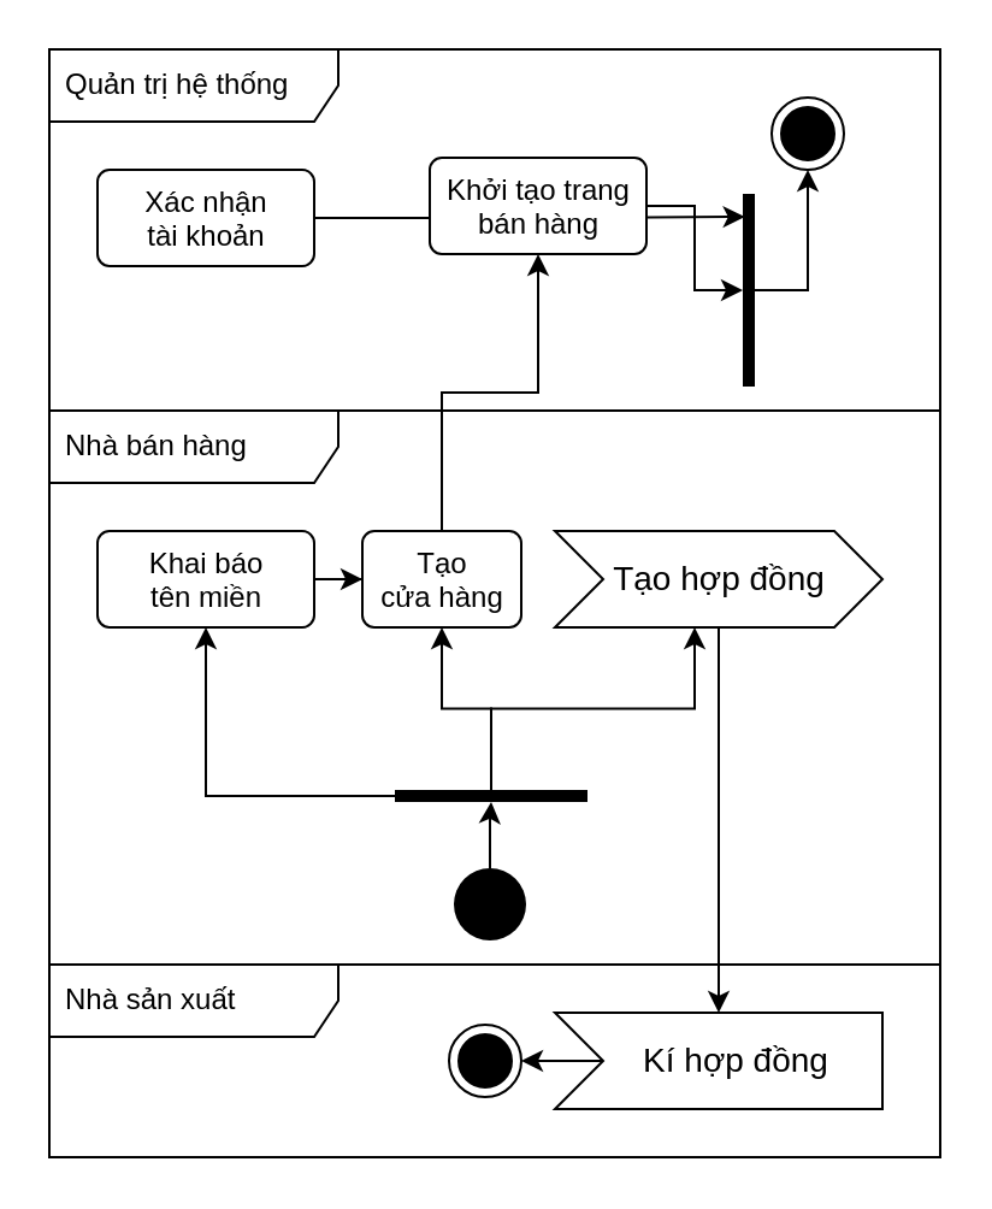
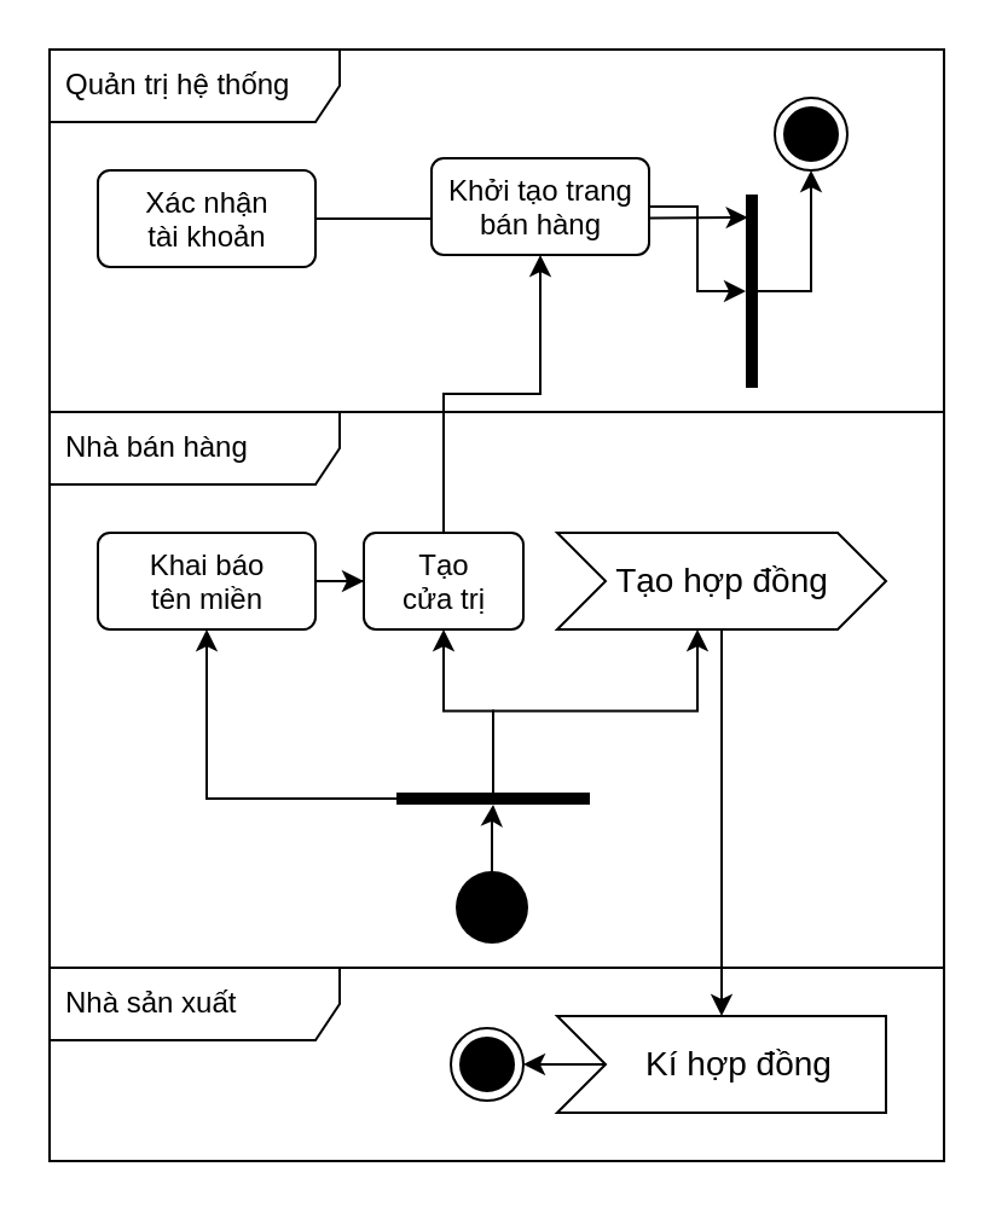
  <mxCell id="0" />
  <mxCell id="1" parent="0" />
  <mxCell id="2" value="Nhà sản xuất" style="shape=umlFrame;whiteSpace=wrap;html=1;width=120;height=30;boundedLbl=1;verticalAlign=middle;align=left;spacingLeft=5;" vertex="1" parent="1"><mxGeometry x="20" y="400" width="370" height="80" as="geometry" /></mxCell>
  <mxCell id="3" value="Nhà bán hàng" style="shape=umlFrame;whiteSpace=wrap;html=1;width=120;height=30;boundedLbl=1;verticalAlign=middle;align=left;spacingLeft=5;" vertex="1" parent="1"><mxGeometry x="20" y="170" width="370" height="230" as="geometry" /></mxCell>
  <mxCell id="4" value="Quản trị hệ thống" style="shape=umlFrame;whiteSpace=wrap;html=1;width=120;height=30;boundedLbl=1;verticalAlign=middle;align=left;spacingLeft=5;" vertex="1" parent="1"><mxGeometry x="20" y="20" width="370" height="150" as="geometry" /></mxCell>
  <mxCell id="5" style="edgeStyle=orthogonalEdgeStyle;rounded=0;orthogonalLoop=1;jettySize=auto;html=1;entryX=0.5;entryY=1;entryDx=0;entryDy=0;" edge="1" parent="1" source="6" target="14"><mxGeometry relative="1" as="geometry" /></mxCell>
- <mxCell id="6" value="Tạo&lt;br&gt;cửa hàng" style="html=1;align=center;verticalAlign=top;rounded=1;absoluteArcSize=1;arcSize=10;dashed=0;" vertex="1" parent="1"><mxGeometry x="150" y="220" width="66" height="40" as="geometry" /></mxCell>
+ <mxCell id="6" value="Tạo&lt;br&gt;cửa trị" style="html=1;align=center;verticalAlign=top;rounded=1;absoluteArcSize=1;arcSize=10;dashed=0;" vertex="1" parent="1"><mxGeometry x="150" y="220" width="66" height="40" as="geometry" /></mxCell>
  <mxCell id="7" style="edgeStyle=orthogonalEdgeStyle;rounded=0;orthogonalLoop=1;jettySize=auto;html=1;" edge="1" parent="1" source="8" target="6"><mxGeometry relative="1" as="geometry" /></mxCell>
  <mxCell id="8" value="Khai báo&lt;br&gt;tên miền" style="html=1;align=center;verticalAlign=top;rounded=1;absoluteArcSize=1;arcSize=10;dashed=0;" vertex="1" parent="1"><mxGeometry x="40" y="220" width="90" height="40" as="geometry" /></mxCell>
  <mxCell id="9" style="edgeStyle=orthogonalEdgeStyle;rounded=0;orthogonalLoop=1;jettySize=auto;html=1;" edge="1" parent="1" source="10" target="16"><mxGeometry relative="1" as="geometry" /></mxCell>
  <mxCell id="10" value="Tạo hợp đồng" style="html=1;shape=mxgraph.infographic.ribbonSimple;notch1=20;notch2=20;align=center;verticalAlign=middle;fontSize=14;fontStyle=0;fillColor=#FFFFFF;" vertex="1" parent="1"><mxGeometry x="230" y="220" width="136" height="40" as="geometry" /></mxCell>
  <mxCell id="11" style="edgeStyle=orthogonalEdgeStyle;rounded=0;orthogonalLoop=1;jettySize=auto;html=1;entryX=0.833;entryY=0.881;entryDx=0;entryDy=0;entryPerimeter=0;" edge="1" parent="1" source="12" target="20"><mxGeometry relative="1" as="geometry" /></mxCell>
  <mxCell id="12" value="Xác nhận&lt;br&gt;tài khoản" style="html=1;align=center;verticalAlign=top;rounded=1;absoluteArcSize=1;arcSize=10;dashed=0;" vertex="1" parent="1"><mxGeometry x="40" y="70" width="90" height="40" as="geometry" /></mxCell>
  <mxCell id="13" style="edgeStyle=orthogonalEdgeStyle;rounded=0;orthogonalLoop=1;jettySize=auto;html=1;" edge="1" parent="1" source="14" target="20"><mxGeometry relative="1" as="geometry" /></mxCell>
  <mxCell id="14" value="Khởi tạo trang&lt;br&gt;bán hàng" style="html=1;align=center;verticalAlign=top;rounded=1;absoluteArcSize=1;arcSize=10;dashed=0;" vertex="1" parent="1"><mxGeometry x="178" y="65" width="90" height="40" as="geometry" /></mxCell>
  <mxCell id="15" style="edgeStyle=orthogonalEdgeStyle;rounded=0;orthogonalLoop=1;jettySize=auto;html=1;exitX=0;exitY=0;exitDx=20;exitDy=20;exitPerimeter=0;entryX=1;entryY=0.5;entryDx=0;entryDy=0;" edge="1" parent="1" source="16" target="17"><mxGeometry relative="1" as="geometry" /></mxCell>
  <mxCell id="16" value="Kí hợp đồng" style="html=1;shape=mxgraph.infographic.ribbonSimple;notch1=20;notch2=0;align=center;verticalAlign=middle;fontSize=14;fontStyle=0;fillColor=#FFFFFF;flipH=0;spacingRight=0;spacingLeft=14;" vertex="1" parent="1"><mxGeometry x="230" y="420" width="136" height="40" as="geometry" /></mxCell>
  <mxCell id="17" value="" style="ellipse;html=1;shape=endState;fillColor=#000000;strokeColor=#000000;" vertex="1" parent="1"><mxGeometry x="186" y="425" width="30" height="30" as="geometry" /></mxCell>
  <mxCell id="18" value="" style="ellipse;html=1;shape=endState;fillColor=#000000;strokeColor=#000000;" vertex="1" parent="1"><mxGeometry x="320" y="40" width="30" height="30" as="geometry" /></mxCell>
  <mxCell id="19" style="edgeStyle=orthogonalEdgeStyle;rounded=0;orthogonalLoop=1;jettySize=auto;html=1;entryX=0.5;entryY=1;entryDx=0;entryDy=0;" edge="1" parent="1" source="20" target="18"><mxGeometry relative="1" as="geometry" /></mxCell>
  <mxCell id="20" value="" style="html=1;points=[];perimeter=orthogonalPerimeter;fillColor=#000000;strokeColor=none;rotation=-180;" vertex="1" parent="1"><mxGeometry x="308" y="80" width="5" height="80" as="geometry" /></mxCell>
  <mxCell id="21" style="edgeStyle=orthogonalEdgeStyle;rounded=0;orthogonalLoop=1;jettySize=auto;html=1;" edge="1" parent="1" source="24" target="8"><mxGeometry relative="1" as="geometry"><Array as="points"><mxPoint x="85" y="330" /></Array></mxGeometry></mxCell>
  <mxCell id="22" style="edgeStyle=orthogonalEdgeStyle;rounded=0;orthogonalLoop=1;jettySize=auto;html=1;" edge="1" parent="1" source="24" target="6"><mxGeometry relative="1" as="geometry" /></mxCell>
  <mxCell id="23" style="edgeStyle=orthogonalEdgeStyle;rounded=0;orthogonalLoop=1;jettySize=auto;html=1;entryX=0;entryY=0;entryDx=58;entryDy=40;entryPerimeter=0;" edge="1" parent="1" source="24" target="10"><mxGeometry relative="1" as="geometry" /></mxCell>
  <mxCell id="24" value="" style="html=1;points=[];perimeter=orthogonalPerimeter;fillColor=#000000;strokeColor=none;rotation=-90;" vertex="1" parent="1"><mxGeometry x="201" y="290" width="5" height="80" as="geometry" /></mxCell>
  <mxCell id="25" style="edgeStyle=orthogonalEdgeStyle;rounded=0;orthogonalLoop=1;jettySize=auto;html=1;" edge="1" parent="1" source="26" target="24"><mxGeometry relative="1" as="geometry" /></mxCell>
  <mxCell id="26" value="" style="ellipse;fillColor=#000000;strokeColor=none;" vertex="1" parent="1"><mxGeometry x="188" y="360" width="30" height="30" as="geometry" /></mxCell>
